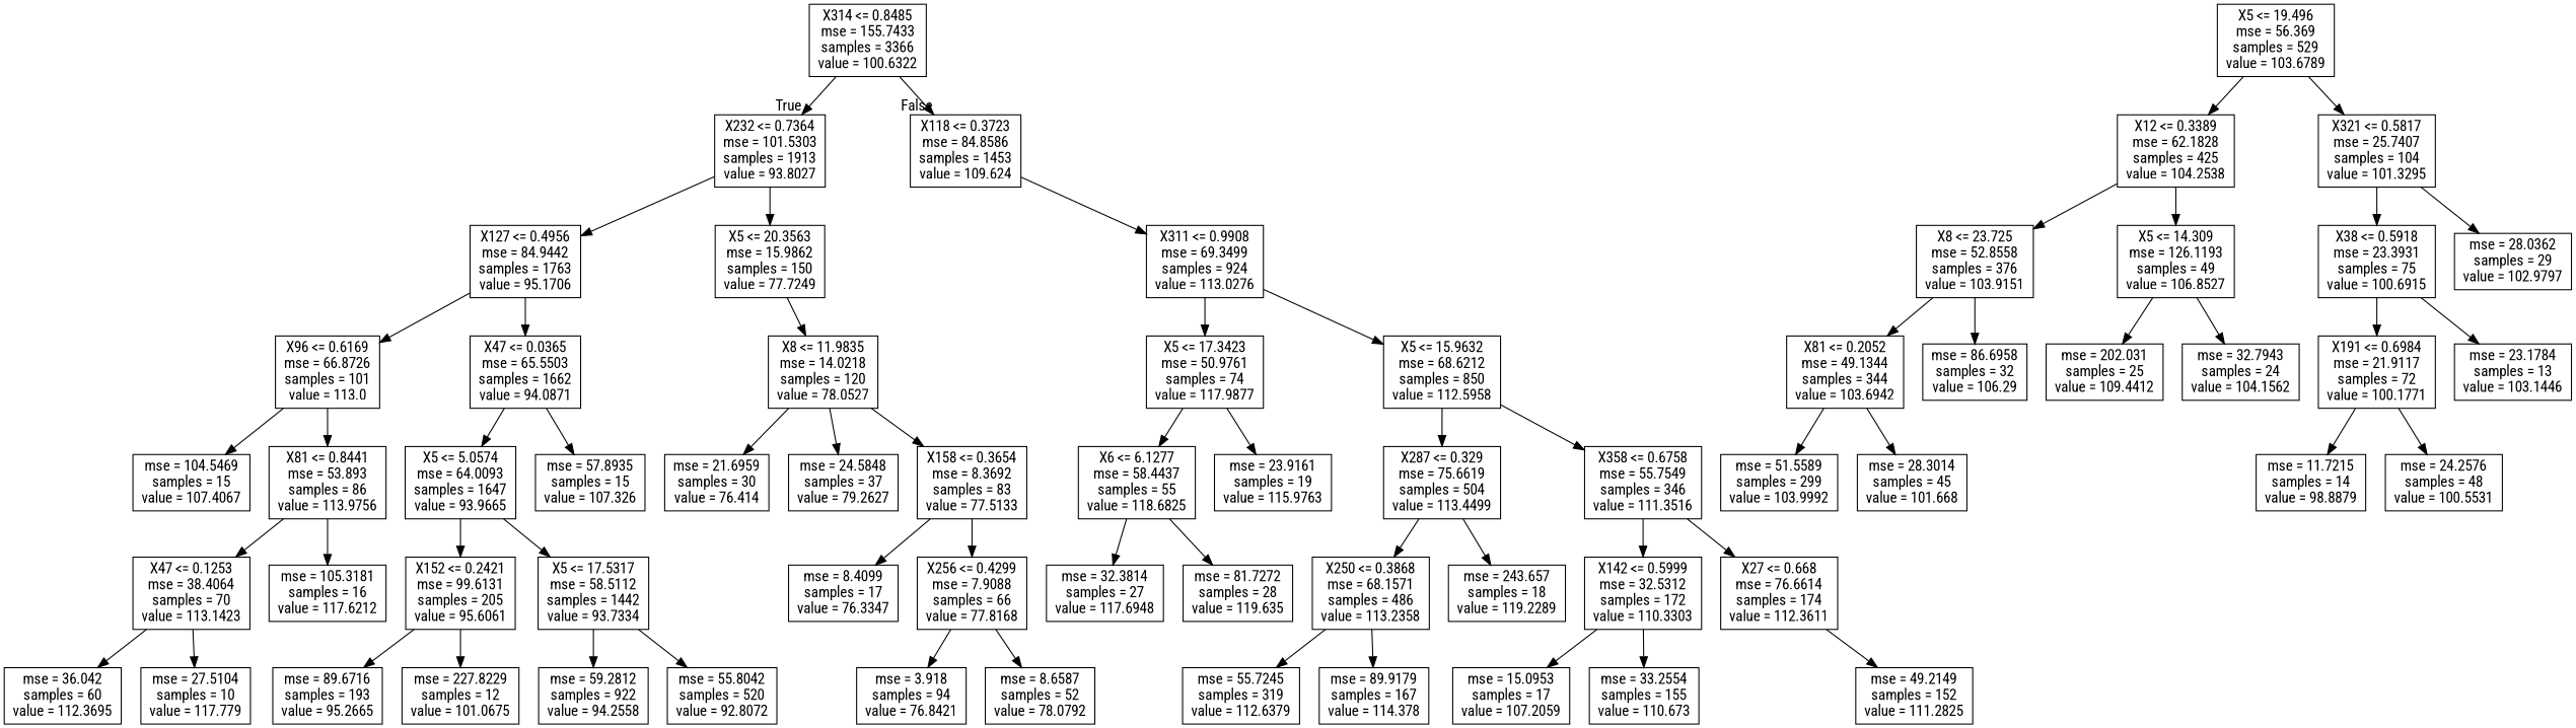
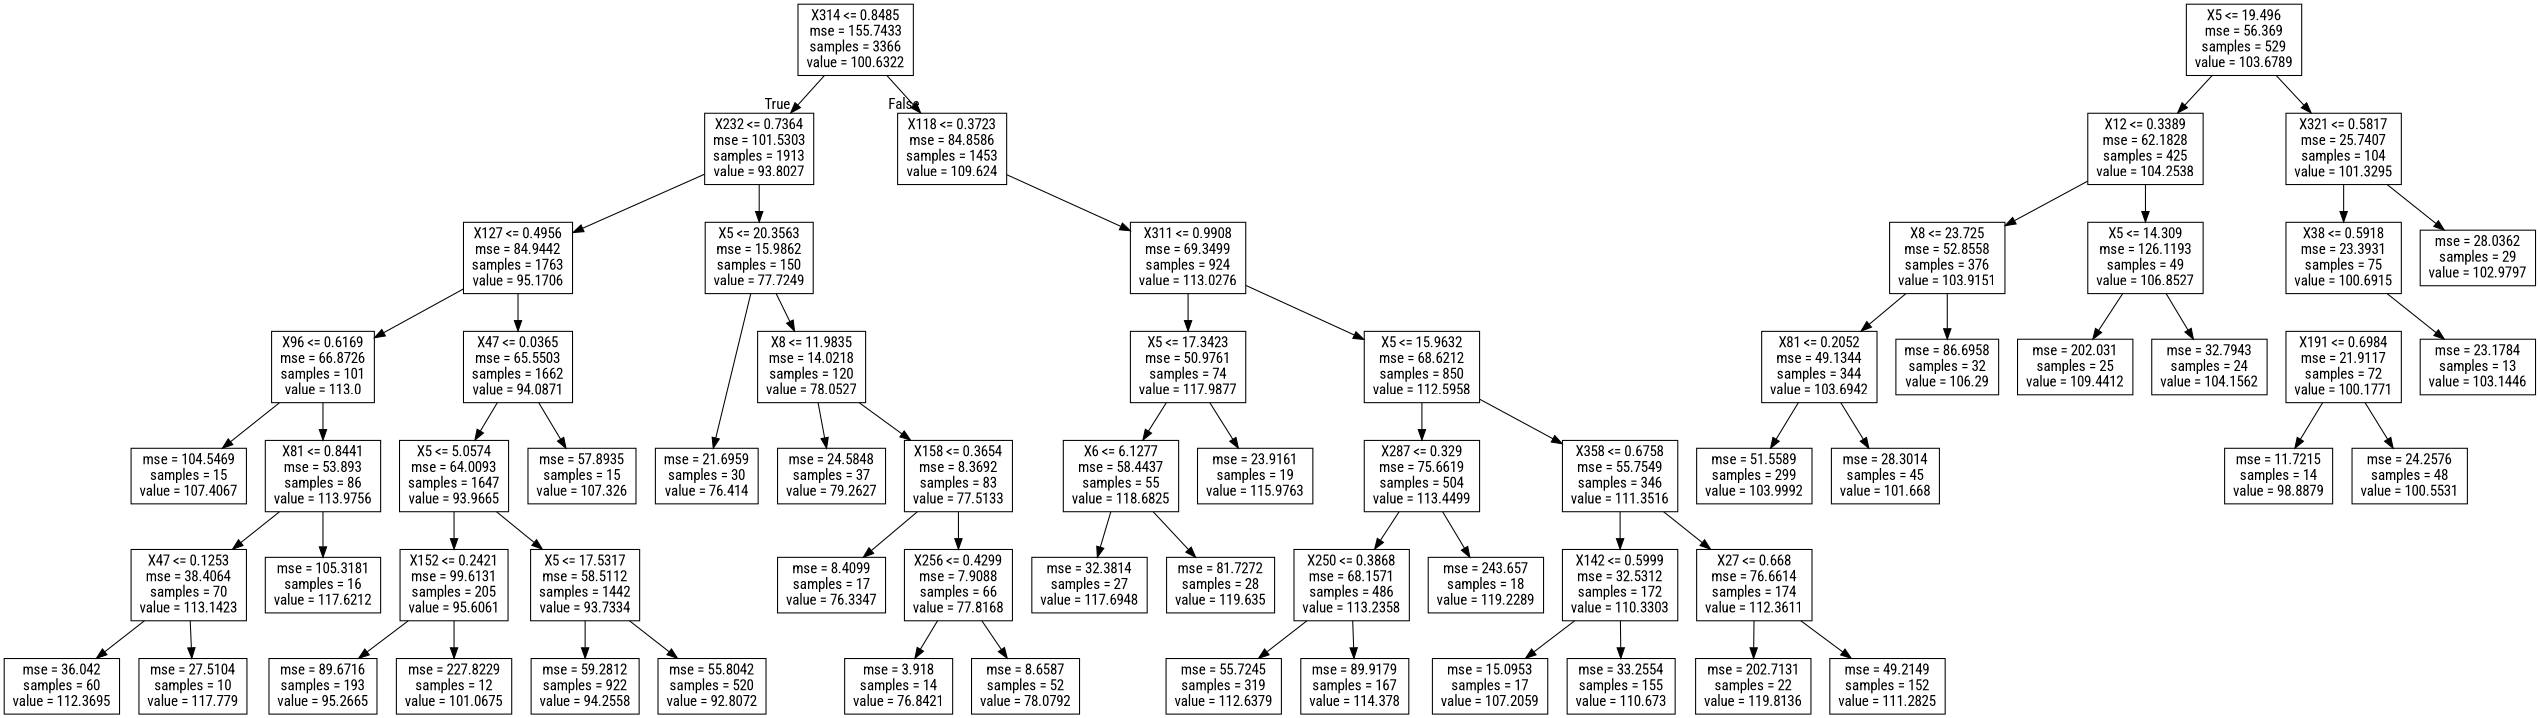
  digraph {
    fontname="Roboto Condensed"
    node [fontname="Roboto Condensed" shape=box]
    edge [fontname="Roboto Condensed"]
    n1 [label="X314 <= 0.8485\nmse = 155.7433\nsamples = 3366\nvalue = 100.6322"]
    n2 [label="X232 <= 0.7364\nmse = 101.5303\nsamples = 1913\nvalue = 93.8027"]
    n3 [label="X118 <= 0.3723\nmse = 84.8586\nsamples = 1453\nvalue = 109.624"]
    n4 [label="X127 <= 0.4956\nmse = 84.9442\nsamples = 1763\nvalue = 95.1706"]
    n5 [label="X5 <= 20.3563\nmse = 15.9862\nsamples = 150\nvalue = 77.7249"]
    n6 [label="X311 <= 0.9908\nmse = 69.3499\nsamples = 924\nvalue = 113.0276"]
    n7 [label="X96 <= 0.6169\nmse = 66.8726\nsamples = 101\nvalue = 113.0"]
    n8 [label="X47 <= 0.0365\nmse = 65.5503\nsamples = 1662\nvalue = 94.0871"]
    n9 [label="X8 <= 11.9835\nmse = 14.0218\nsamples = 120\nvalue = 78.0527"]
    n10 [label="mse = 21.6959\nsamples = 30\nvalue = 76.414"]
    n11 [label="mse = 104.5469\nsamples = 15\nvalue = 107.4067"]
    n12 [label="X81 <= 0.8441\nmse = 53.893\nsamples = 86\nvalue = 113.9756"]
    n13 [label="X5 <= 5.0574\nmse = 64.0093\nsamples = 1647\nvalue = 93.9665"]
    n14 [label="mse = 57.8935\nsamples = 15\nvalue = 107.326"]
    n15 [label="X47 <= 0.1253\nmse = 38.4064\nsamples = 70\nvalue = 113.1423"]
    n16 [label="mse = 105.3181\nsamples = 16\nvalue = 117.6212"]
    n17 [label="mse = 36.042\nsamples = 60\nvalue = 112.3695"]
    n18 [label="mse = 27.5104\nsamples = 10\nvalue = 117.779"]
    n19 [label="X152 <= 0.2421\nmse = 99.6131\nsamples = 205\nvalue = 95.6061"]
    n20 [label="X5 <= 17.5317\nmse = 58.5112\nsamples = 1442\nvalue = 93.7334"]
    n21 [label="mse = 89.6716\nsamples = 193\nvalue = 95.2665"]
    n22 [label="mse = 227.8229\nsamples = 12\nvalue = 101.0675"]
    n23 [label="mse = 59.2812\nsamples = 922\nvalue = 94.2558"]
    n24 [label="mse = 55.8042\nsamples = 520\nvalue = 92.8072"]
    n25 [label="mse = 24.5848\nsamples = 37\nvalue = 79.2627"]
    n26 [label="X158 <= 0.3654\nmse = 8.3692\nsamples = 83\nvalue = 77.5133"]
    n27 [label="mse = 8.4099\nsamples = 17\nvalue = 76.3347"]
    n28 [label="X256 <= 0.4299\nmse = 7.9088\nsamples = 66\nvalue = 77.8168"]
-   n29 [label="mse = 3.918\nsamples = 94\nvalue = 76.8421"]
+   n29 [label="mse = 3.918\nsamples = 14\nvalue = 76.8421"]
    n30 [label="mse = 8.6587\nsamples = 52\nvalue = 78.0792"]
    n31 [label="X5 <= 19.496\nmse = 56.369\nsamples = 529\nvalue = 103.6789"]
    n32 [label="X12 <= 0.3389\nmse = 62.1828\nsamples = 425\nvalue = 104.2538"]
    n33 [label="X321 <= 0.5817\nmse = 25.7407\nsamples = 104\nvalue = 101.3295"]
    n34 [label="X5 <= 17.3423\nmse = 50.9761\nsamples = 74\nvalue = 117.9877"]
    n35 [label="X5 <= 15.9632\nmse = 68.6212\nsamples = 850\nvalue = 112.5958"]
    n36 [label="X8 <= 23.725\nmse = 52.8558\nsamples = 376\nvalue = 103.9151"]
    n37 [label="X5 <= 14.309\nmse = 126.1193\nsamples = 49\nvalue = 106.8527"]
    n38 [label="X38 <= 0.5918\nmse = 23.3931\nsamples = 75\nvalue = 100.6915"]
    n39 [label="mse = 28.0362\nsamples = 29\nvalue = 102.9797"]
    n40 [label="X81 <= 0.2052\nmse = 49.1344\nsamples = 344\nvalue = 103.6942"]
    n41 [label="mse = 86.6958\nsamples = 32\nvalue = 106.29"]
    n42 [label="mse = 202.031\nsamples = 25\nvalue = 109.4412"]
    n43 [label="mse = 32.7943\nsamples = 24\nvalue = 104.1562"]
    n44 [label="mse = 51.5589\nsamples = 299\nvalue = 103.9992"]
    n45 [label="mse = 28.3014\nsamples = 45\nvalue = 101.668"]
    n46 [label="X191 <= 0.6984\nmse = 21.9117\nsamples = 72\nvalue = 100.1771"]
    n47 [label="mse = 23.1784\nsamples = 13\nvalue = 103.1446"]
    n48 [label="mse = 11.7215\nsamples = 14\nvalue = 98.8879"]
    n49 [label="mse = 24.2576\nsamples = 48\nvalue = 100.5531"]
    n50 [label="X6 <= 6.1277\nmse = 58.4437\nsamples = 55\nvalue = 118.6825"]
    n51 [label="mse = 23.9161\nsamples = 19\nvalue = 115.9763"]
    n52 [label="X287 <= 0.329\nmse = 75.6619\nsamples = 504\nvalue = 113.4499"]
    n53 [label="X358 <= 0.6758\nmse = 55.7549\nsamples = 346\nvalue = 111.3516"]
    n54 [label="mse = 32.3814\nsamples = 27\nvalue = 117.6948"]
    n55 [label="mse = 81.7272\nsamples = 28\nvalue = 119.635"]
    n56 [label="X250 <= 0.3868\nmse = 68.1571\nsamples = 486\nvalue = 113.2358"]
    n57 [label="mse = 243.657\nsamples = 18\nvalue = 119.2289"]
    n58 [label="X142 <= 0.5999\nmse = 32.5312\nsamples = 172\nvalue = 110.3303"]
    n59 [label="X27 <= 0.668\nmse = 76.6614\nsamples = 174\nvalue = 112.3611"]
    n60 [label="mse = 55.7245\nsamples = 319\nvalue = 112.6379"]
    n61 [label="mse = 89.9179\nsamples = 167\nvalue = 114.378"]
    n62 [label="mse = 15.0953\nsamples = 17\nvalue = 107.2059"]
    n63 [label="mse = 33.2554\nsamples = 155\nvalue = 110.673"]
+   n64 [label="mse = 202.7131\nsamples = 22\nvalue = 119.8136"]
    n65 [label="mse = 49.2149\nsamples = 152\nvalue = 111.2825"]
    n1 -> n2 [headlabel=True labelangle=45 labeldistance=2.5]
    n1 -> n3 [headlabel=False labelangle=-45 labeldistance=2.5]
    n2 -> n4
    n2 -> n5
    n3 -> n6
    n4 -> n7
    n4 -> n8
    n5 -> n9
-   n9 -> n10
+   n5 -> n10
    n6 -> n34
    n6 -> n35
    n7 -> n11
    n7 -> n12
    n8 -> n13
    n8 -> n14
    n9 -> n25
    n9 -> n26
    n12 -> n15
    n12 -> n16
    n13 -> n19
    n13 -> n20
    n15 -> n17
    n15 -> n18
    n19 -> n21
    n19 -> n22
    n20 -> n23
    n20 -> n24
    n26 -> n27
    n26 -> n28
    n28 -> n29
    n28 -> n30
    n31 -> n32
    n31 -> n33
    n32 -> n36
    n32 -> n37
    n33 -> n38
    n33 -> n39
    n34 -> n50
    n34 -> n51
    n35 -> n52
    n35 -> n53
    n36 -> n40
    n36 -> n41
    n37 -> n42
    n37 -> n43
-   n38 -> n46
    n38 -> n47
    n40 -> n44
    n40 -> n45
    n46 -> n48
    n46 -> n49
    n50 -> n54
    n50 -> n55
    n52 -> n56
    n52 -> n57
    n53 -> n58
    n53 -> n59
    n56 -> n60
    n56 -> n61
    n58 -> n62
    n58 -> n63
+   n59 -> n64
    n59 -> n65
  }
